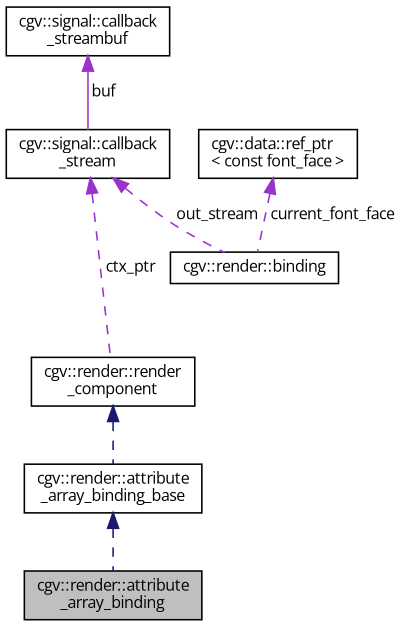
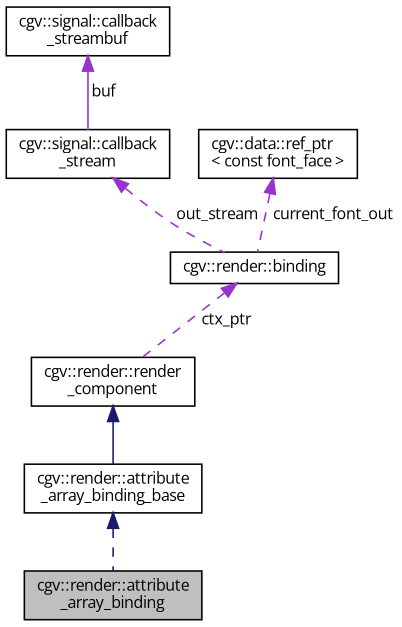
  digraph {
    fontname="Open Sans"
    node [color=black fontname="Open Sans" fontsize=10 shape=record]
    edge [color=darkorchid3 dir=back fontname="Open Sans" fontsize=10 labelfontname=Helvetica labelfontsize=10 style=dashed]
    n1 [fillcolor=grey75 fontcolor=black height=0.2 label="cgv::render::attribute\l_array_binding" style=filled width=0.4]
    n2 [height=0.2 label="cgv::render::attribute\l_array_binding_base" width=0.4]
    n3 [height=0.2 label="cgv::render::render\l_component" width=0.4]
    n4 [height=0.2 label="cgv::render::binding" width=0.4]
    n5 [height=0.2 label="cgv::signal::callback\l_stream" width=0.4]
    n6 [height=0.2 label="cgv::signal::callback\l_streambuf" width=0.4]
    n7 [height=0.2 label="cgv::data::ref_ptr\l\< const font_face \>" width=0.4]
    n2 -> n1 [color=midnightblue]
-   n3 -> n2 [color=midnightblue]
-   n5 -> n3 [label=" ctx_ptr"]
+   n3 -> n2 [color=midnightblue style=solid]
+   n4 -> n3 [label=" ctx_ptr"]
    n5 -> n4 [label=" out_stream"]
    n6 -> n5 [label=" buf" style=solid]
-   n7 -> n4 [label=" current_font_face"]
+   n7 -> n4 [label=" current_font_out"]
  }
